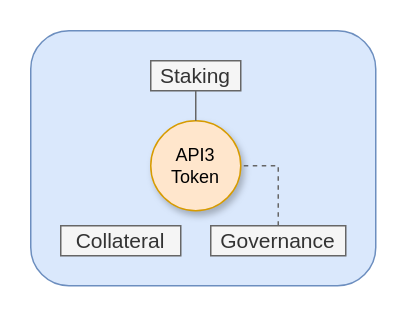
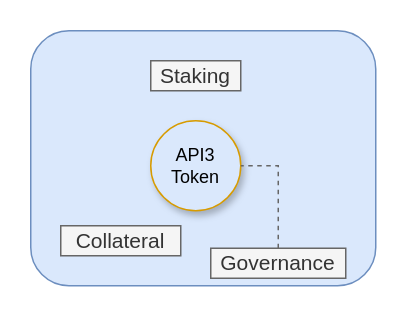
  <mxCell id="0" />
  <mxCell id="1" parent="0" />
  <mxCell id="2" value="" style="rounded=1;whiteSpace=wrap;html=1;labelBackgroundColor=#DAE8FC;fillColor=#dae8fc;strokeColor=#6c8ebf;" vertex="1" parent="1"><mxGeometry x="20" y="20" width="230" height="170" as="geometry" /></mxCell>
- <mxCell id="3" value="API3&lt;br&gt;Token" style="ellipse;whiteSpace=wrap;html=1;aspect=fixed;fillColor=#ffe6cc;strokeColor=#d79b00;shadow=1;" parent="1" vertex="1"><mxGeometry x="100" y="80" width="60" height="60" as="geometry" /></mxCell>
- <mxCell id="4" style="edgeStyle=orthogonalEdgeStyle;rounded=0;orthogonalLoop=1;jettySize=auto;html=1;exitX=0.5;exitY=1;exitDx=0;exitDy=0;entryX=0.5;entryY=0;entryDx=0;entryDy=0;fillColor=#f5f5f5;strokeColor=#666666;endArrow=none;endFill=0;" parent="1" source="5" target="3" edge="1"><mxGeometry relative="1" as="geometry" /></mxCell>
+ <mxCell id="3" value="API3&lt;br&gt;Token" style="ellipse;whiteSpace=wrap;html=1;aspect=fixed;fillColor=#dae8fc;strokeColor=#d79b00;shadow=1;" parent="1" vertex="1"><mxGeometry x="100" y="80" width="60" height="60" as="geometry" /></mxCell>
  <mxCell id="5" value="&lt;font style=&quot;font-size: 14px&quot;&gt;Staking&lt;br&gt;&lt;/font&gt;" style="text;html=1;strokeColor=#666666;fillColor=#f5f5f5;align=center;verticalAlign=middle;whiteSpace=wrap;rounded=0;fontColor=#333333;" parent="1" vertex="1"><mxGeometry x="100" y="40" width="60" height="20" as="geometry" /></mxCell>
  <mxCell id="6" style="edgeStyle=orthogonalEdgeStyle;rounded=0;orthogonalLoop=1;jettySize=auto;html=1;entryX=1;entryY=0.5;entryDx=0;entryDy=0;fillColor=#f5f5f5;strokeColor=#666666;endArrow=none;endFill=0;dashed=1;" parent="1" source="7" target="3" edge="1"><mxGeometry relative="1" as="geometry" /></mxCell>
- <mxCell id="7" value="&lt;font style=&quot;font-size: 14px&quot;&gt;Governance&lt;br&gt;&lt;/font&gt;" style="text;html=1;strokeColor=#666666;fillColor=#f5f5f5;align=center;verticalAlign=middle;whiteSpace=wrap;rounded=0;fontColor=#333333;" parent="1" vertex="1"><mxGeometry x="140" y="150" width="90" height="20" as="geometry" /></mxCell>
+ <mxCell id="7" value="&lt;font style=&quot;font-size: 14px&quot;&gt;Governance&lt;br&gt;&lt;/font&gt;" style="text;html=1;strokeColor=#666666;fillColor=#f5f5f5;align=center;verticalAlign=middle;whiteSpace=wrap;rounded=0;fontColor=#333333;" parent="1" vertex="1"><mxGeometry x="140" y="165" width="90" height="20" as="geometry" /></mxCell>
  <mxCell id="8" value="&lt;font style=&quot;font-size: 14px&quot;&gt;Collateral&lt;br&gt;&lt;/font&gt;" style="text;html=1;strokeColor=#666666;fillColor=#f5f5f5;align=center;verticalAlign=middle;whiteSpace=wrap;rounded=0;fontColor=#333333;" parent="1" vertex="1"><mxGeometry x="40" y="150" width="80" height="20" as="geometry" /></mxCell>
